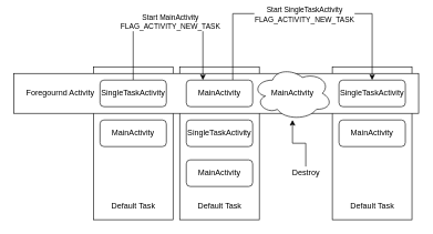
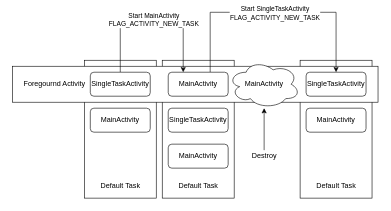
  <mxCell id="0" />
  <mxCell id="1" parent="0" />
  <mxCell id="2" value="" style="whiteSpace=wrap;html=1;" vertex="1" parent="1"><mxGeometry x="500" y="100" width="120" height="230" as="geometry" /></mxCell>
  <mxCell id="3" value="" style="whiteSpace=wrap;html=1;" vertex="1" parent="1"><mxGeometry x="270" y="100" width="120" height="230" as="geometry" /></mxCell>
  <mxCell id="4" value="" style="whiteSpace=wrap;html=1;" vertex="1" parent="1"><mxGeometry x="140" y="100" width="120" height="230" as="geometry" /></mxCell>
  <mxCell id="5" value="Default Task" style="text;html=1;align=center;verticalAlign=middle;resizable=0;points=[];autosize=1;" vertex="1" parent="1"><mxGeometry x="160" y="300" width="80" height="20" as="geometry" /></mxCell>
  <mxCell id="6" value="" style="rounded=0;whiteSpace=wrap;html=1;" vertex="1" parent="1"><mxGeometry x="20" y="110" width="610" height="60" as="geometry" /></mxCell>
  <mxCell id="7" style="edgeStyle=orthogonalEdgeStyle;rounded=0;orthogonalLoop=1;jettySize=auto;html=1;entryX=0.25;entryY=0;entryDx=0;entryDy=0;" edge="1" parent="1" source="9" target="13"><mxGeometry relative="1" as="geometry"><Array as="points"><mxPoint x="200" y="30" /><mxPoint x="305" y="30" /></Array></mxGeometry></mxCell>
  <mxCell id="8" value="Start MainActivity&lt;br&gt;FLAG_ACTIVITY_NEW_TASK" style="edgeLabel;html=1;align=center;verticalAlign=middle;resizable=0;points=[];" vertex="1" connectable="0" parent="7"><mxGeometry x="0.191" y="-2" relative="1" as="geometry"><mxPoint x="-25" as="offset" /></mxGeometry></mxCell>
  <mxCell id="9" value="SingleTaskActivity" style="rounded=1;whiteSpace=wrap;html=1;" vertex="1" parent="1"><mxGeometry x="150" y="120" width="100" height="40" as="geometry" /></mxCell>
  <mxCell id="10" value="Foregournd Activity" style="text;html=1;align=center;verticalAlign=middle;resizable=0;points=[];autosize=1;" vertex="1" parent="1"><mxGeometry x="30" y="130" width="120" height="20" as="geometry" /></mxCell>
  <mxCell id="11" style="edgeStyle=orthogonalEdgeStyle;rounded=0;orthogonalLoop=1;jettySize=auto;html=1;entryX=0.5;entryY=0;entryDx=0;entryDy=0;" edge="1" parent="1" source="13" target="18"><mxGeometry relative="1" as="geometry"><Array as="points"><mxPoint x="350" y="20" /><mxPoint x="560" y="20" /></Array></mxGeometry></mxCell>
  <mxCell id="12" value="Start SingleTaskActivity&lt;br&gt;FLAG_ACTIVITY_NEW_TASK" style="edgeLabel;html=1;align=center;verticalAlign=middle;resizable=0;points=[];" vertex="1" connectable="0" parent="11"><mxGeometry x="-0.069" y="-1" relative="1" as="geometry"><mxPoint x="16" as="offset" /></mxGeometry></mxCell>
  <mxCell id="13" value="MainActivity" style="rounded=1;whiteSpace=wrap;html=1;" vertex="1" parent="1"><mxGeometry x="280" y="120" width="100" height="40" as="geometry" /></mxCell>
  <mxCell id="14" value="MainActivity" style="rounded=1;whiteSpace=wrap;html=1;" vertex="1" parent="1"><mxGeometry x="280" y="240" width="100" height="40" as="geometry" /></mxCell>
  <mxCell id="15" value="Default Task" style="text;html=1;align=center;verticalAlign=middle;resizable=0;points=[];autosize=1;" vertex="1" parent="1"><mxGeometry x="290" y="300" width="80" height="20" as="geometry" /></mxCell>
  <mxCell id="16" value="Default Task" style="text;html=1;align=center;verticalAlign=middle;resizable=0;points=[];autosize=1;" vertex="1" parent="1"><mxGeometry x="520" y="300" width="80" height="20" as="geometry" /></mxCell>
  <mxCell id="17" value="MainActivity" style="rounded=1;whiteSpace=wrap;html=1;" vertex="1" parent="1"><mxGeometry x="510" y="180" width="100" height="40" as="geometry" /></mxCell>
  <mxCell id="18" value="SingleTaskActivity" style="rounded=1;whiteSpace=wrap;html=1;" vertex="1" parent="1"><mxGeometry x="510" y="120" width="100" height="40" as="geometry" /></mxCell>
  <mxCell id="19" value="MainActivity" style="rounded=1;whiteSpace=wrap;html=1;" vertex="1" parent="1"><mxGeometry x="150" y="180" width="100" height="40" as="geometry" /></mxCell>
  <mxCell id="20" value="SingleTaskActivity" style="rounded=1;whiteSpace=wrap;html=1;" vertex="1" parent="1"><mxGeometry x="280" y="180" width="100" height="40" as="geometry" /></mxCell>
  <mxCell id="21" value="MainActivity" style="ellipse;shape=cloud;whiteSpace=wrap;html=1;" vertex="1" parent="1"><mxGeometry x="380" y="100" width="120" height="80" as="geometry" /></mxCell>
  <mxCell id="22" style="edgeStyle=orthogonalEdgeStyle;rounded=0;orthogonalLoop=1;jettySize=auto;html=1;" edge="1" parent="1" source="23" target="21"><mxGeometry relative="1" as="geometry" /></mxCell>
- <mxCell id="23" value="Destroy" style="text;html=1;align=center;verticalAlign=middle;resizable=0;points=[];autosize=1;" vertex="1" parent="1"><mxGeometry x="430" y="250" width="60" height="20" as="geometry" /></mxCell>
+ <mxCell id="23" value="Destroy" style="text;html=1;align=center;verticalAlign=middle;resizable=0;points=[];autosize=1;" vertex="1" parent="1"><mxGeometry x="410" y="250" width="60" height="20" as="geometry" /></mxCell>
